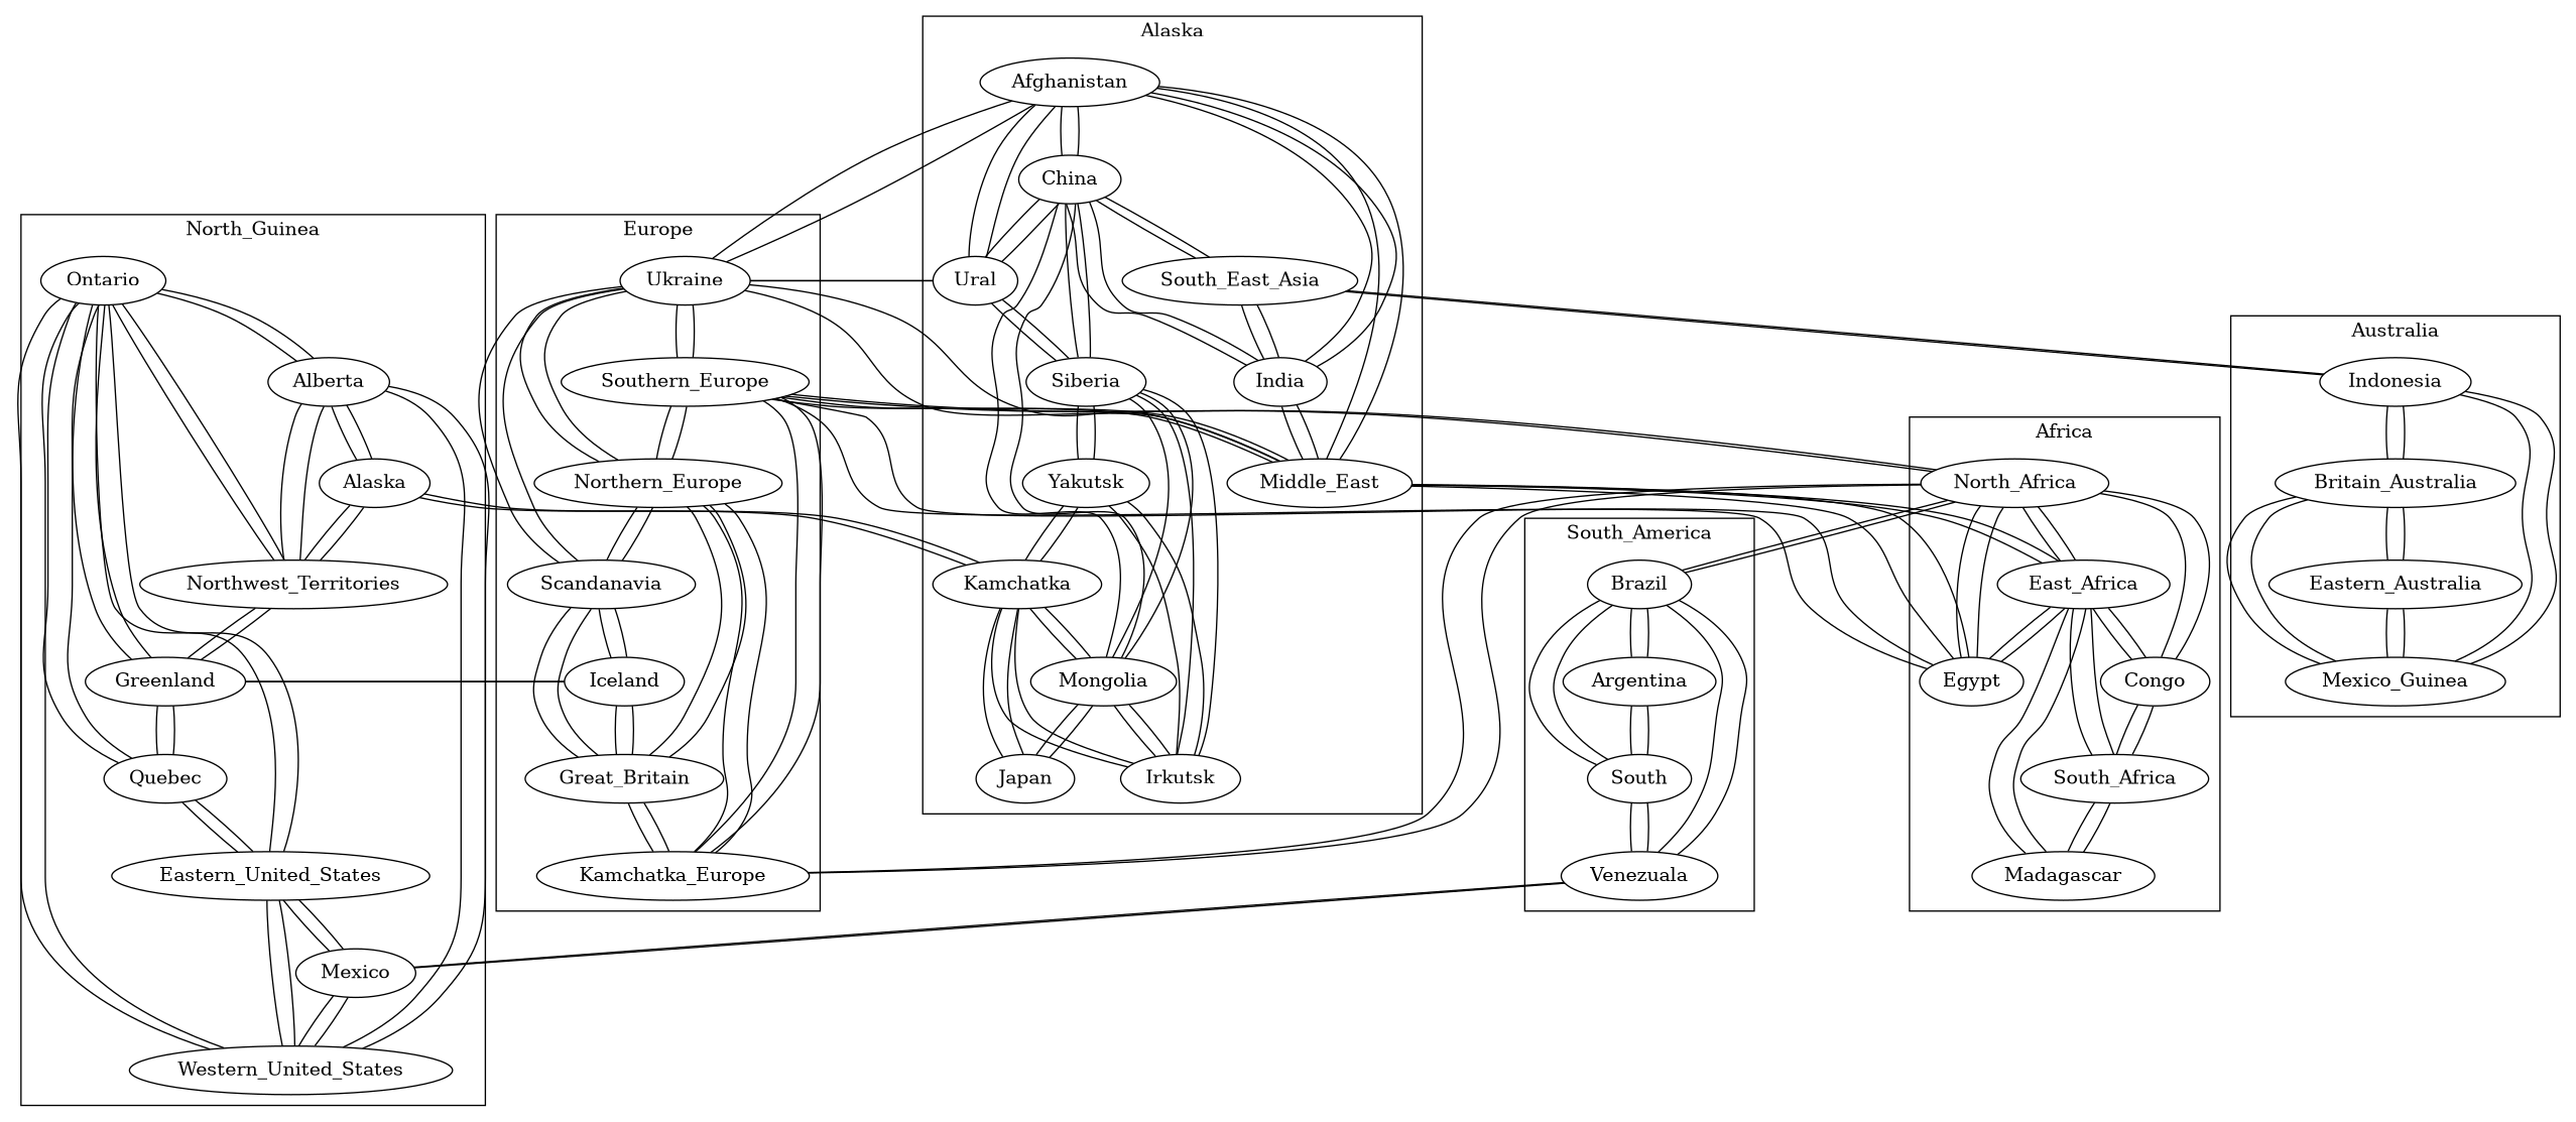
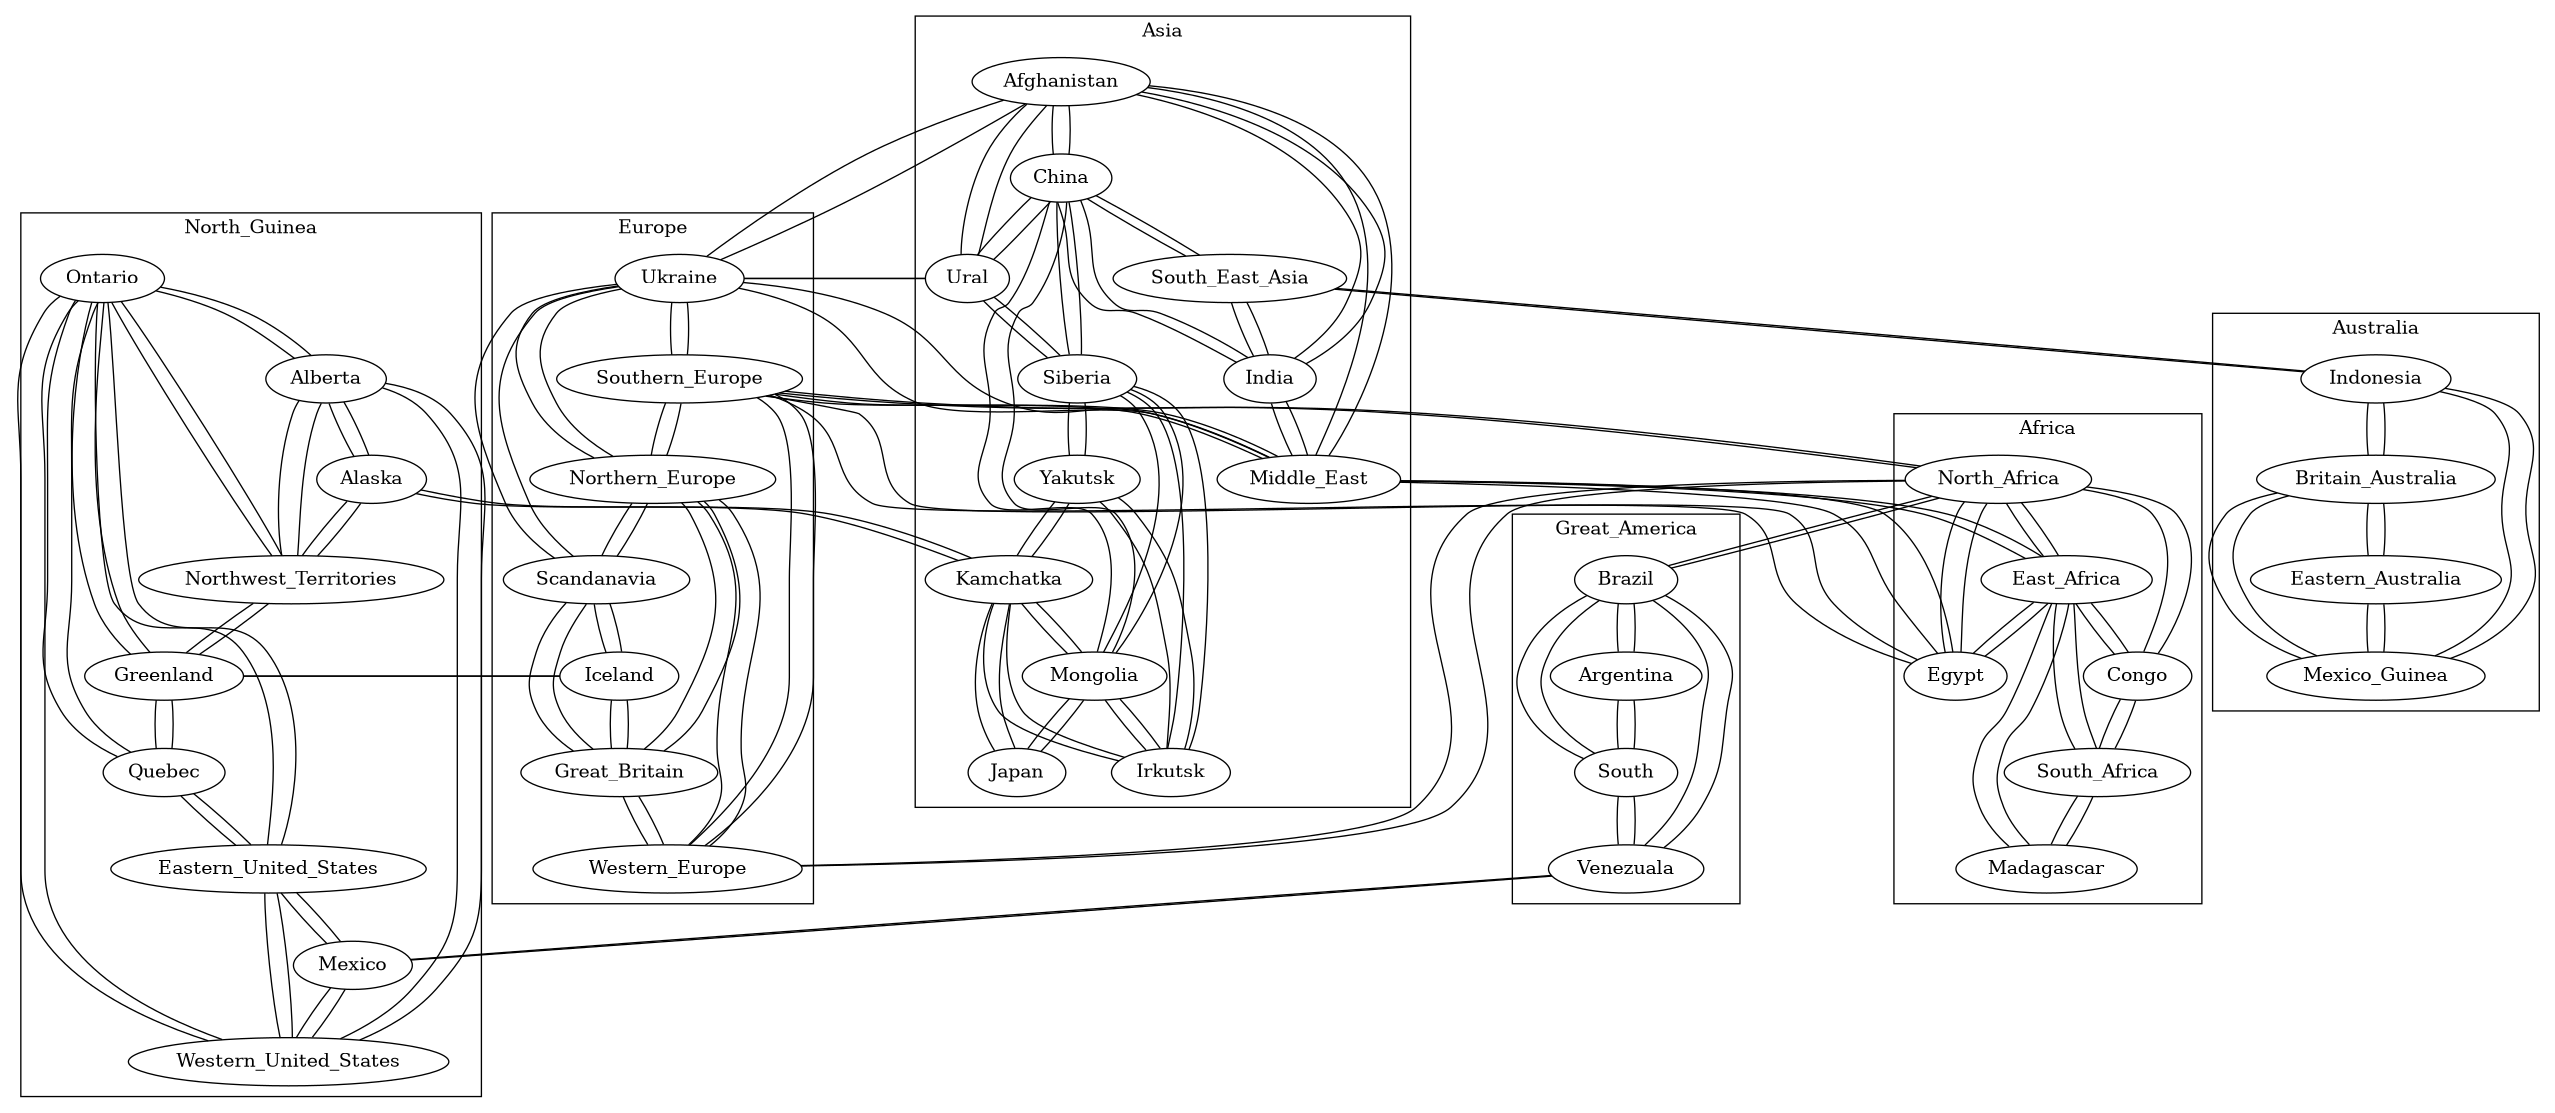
  graph {
    Ukraine
    Southern_Europe
-   Western_Europe [label=Kamchatka_Europe]
+   Western_Europe
    Northern_Europe
    Great_Britain
    Iceland
    Scandanavia
    Indonesia
    n9 [label=Britain_Australia]
    n10 [label=Mexico_Guinea]
    Eastern_Australia
    North_Africa
    Madagascar
    East_Africa
    South_Africa
    Egypt
    Congo
    Afghanistan
    China
    Ural
    Middle_East
    India
    Mongolia
    Japan
    Kamchatka
    Irkutsk
    Siberia
    Yakutsk
    South_East_Asia
    Ontario
    Alberta
    Greenland
    Quebec
    Eastern_United_States
    Western_United_States
    Northwest_Territories
    Mexico
    Alaska
    Brazil
    Argentina
    n41 [label=South]
    Venezuala
    subgraph cluster_1 {
      label=Europe
      Ukraine
      Southern_Europe
      Western_Europe
      Northern_Europe
      Great_Britain
      Iceland
      Scandanavia
    }
    subgraph cluster_2 {
      label=Australia
      Indonesia
      n9
      n10
      Eastern_Australia
    }
    subgraph cluster_3 {
      label=Africa
      North_Africa
      Madagascar
      East_Africa
      South_Africa
      Egypt
      Congo
    }
    subgraph cluster_4 {
-     label=Alaska
+     label=Asia
      Afghanistan
      China
      Ural
      Middle_East
      India
      Mongolia
      Japan
      Kamchatka
      Irkutsk
      Siberia
      Yakutsk
      South_East_Asia
    }
    subgraph cluster_5 {
      label=North_Guinea
      Ontario
      Alberta
      Greenland
      Quebec
      Eastern_United_States
      Western_United_States
      Northwest_Territories
      Mexico
      Alaska
    }
    subgraph cluster_6 {
-     label=South_America
+     label=Great_America
      Brazil
      Argentina
      n41
      Venezuala
    }
    Ukraine -- Southern_Europe
    Ukraine -- Northern_Europe
    Ukraine -- Scandanavia
    Ukraine -- Afghanistan
    Ukraine -- Ural
    Ukraine -- Middle_East
    Southern_Europe -- Ukraine
    Southern_Europe -- Western_Europe
    Southern_Europe -- Northern_Europe
    Southern_Europe -- North_Africa
    Southern_Europe -- Egypt
    Southern_Europe -- Middle_East
    Western_Europe -- Southern_Europe
    Western_Europe -- Northern_Europe
    Western_Europe -- Great_Britain
    Western_Europe -- North_Africa
    Northern_Europe -- Ukraine
    Northern_Europe -- Southern_Europe
    Northern_Europe -- Western_Europe
    Northern_Europe -- Great_Britain
    Northern_Europe -- Scandanavia
    Great_Britain -- Western_Europe
    Great_Britain -- Northern_Europe
    Great_Britain -- Iceland
    Great_Britain -- Scandanavia
    Iceland -- Great_Britain
    Iceland -- Scandanavia
    Iceland -- Greenland
    Scandanavia -- Ukraine
    Scandanavia -- Northern_Europe
    Scandanavia -- Great_Britain
    Scandanavia -- Iceland
    Indonesia -- n9
    Indonesia -- n10
    Indonesia -- South_East_Asia
    n9 -- Indonesia
    n9 -- n10
    n9 -- Eastern_Australia
    n10 -- Indonesia
    n10 -- n9
    n10 -- Eastern_Australia
    Eastern_Australia -- n9
    Eastern_Australia -- n10
    North_Africa -- Southern_Europe
    North_Africa -- Western_Europe
    North_Africa -- East_Africa
    North_Africa -- Egypt
    North_Africa -- Congo
    North_Africa -- Brazil
    Madagascar -- East_Africa
    Madagascar -- South_Africa
    East_Africa -- North_Africa
    East_Africa -- Madagascar
    East_Africa -- South_Africa
    East_Africa -- Egypt
    East_Africa -- Congo
    East_Africa -- Middle_East
    South_Africa -- Madagascar
    South_Africa -- East_Africa
    South_Africa -- Congo
    Egypt -- Southern_Europe
    Egypt -- North_Africa
    Egypt -- East_Africa
    Egypt -- Middle_East
    Congo -- North_Africa
    Congo -- East_Africa
    Congo -- South_Africa
    Afghanistan -- Ukraine
    Afghanistan -- China
    Afghanistan -- Ural
    Afghanistan -- Middle_East
    Afghanistan -- India
    China -- Afghanistan
    China -- Ural
    China -- India
    China -- Mongolia
    China -- Siberia
    China -- South_East_Asia
    Ural -- Ukraine
    Ural -- Afghanistan
    Ural -- China
    Ural -- Siberia
    Middle_East -- Ukraine
    Middle_East -- Southern_Europe
    Middle_East -- East_Africa
    Middle_East -- Egypt
    Middle_East -- Afghanistan
    Middle_East -- India
    India -- Afghanistan
    India -- China
    India -- Middle_East
    India -- South_East_Asia
    Mongolia -- China
    Mongolia -- Japan
    Mongolia -- Kamchatka
    Mongolia -- Irkutsk
    Mongolia -- Siberia
    Japan -- Mongolia
    Japan -- Kamchatka
    Kamchatka -- Mongolia
    Kamchatka -- Japan
    Kamchatka -- Irkutsk
    Kamchatka -- Yakutsk
    Kamchatka -- Alaska
    Irkutsk -- Mongolia
    Irkutsk -- Kamchatka
    Irkutsk -- Siberia
    Irkutsk -- Yakutsk
    Siberia -- China
    Siberia -- Ural
    Siberia -- Mongolia
    Siberia -- Irkutsk
    Siberia -- Yakutsk
    Yakutsk -- Kamchatka
    Yakutsk -- Irkutsk
    Yakutsk -- Siberia
    South_East_Asia -- Indonesia
    South_East_Asia -- China
    South_East_Asia -- India
    Ontario -- Alberta
    Ontario -- Greenland
    Ontario -- Quebec
    Ontario -- Eastern_United_States
    Ontario -- Western_United_States
    Ontario -- Northwest_Territories
    Alberta -- Ontario
    Alberta -- Western_United_States
    Alberta -- Northwest_Territories
    Alberta -- Alaska
    Greenland -- Iceland
    Greenland -- Ontario
    Greenland -- Quebec
    Greenland -- Northwest_Territories
    Quebec -- Ontario
    Quebec -- Greenland
    Quebec -- Eastern_United_States
    Eastern_United_States -- Ontario
    Eastern_United_States -- Quebec
    Eastern_United_States -- Western_United_States
    Eastern_United_States -- Mexico
    Western_United_States -- Ontario
    Western_United_States -- Alberta
    Western_United_States -- Eastern_United_States
    Western_United_States -- Mexico
    Northwest_Territories -- Ontario
    Northwest_Territories -- Alberta
    Northwest_Territories -- Greenland
    Northwest_Territories -- Alaska
    Mexico -- Eastern_United_States
    Mexico -- Western_United_States
    Mexico -- Venezuala
    Alaska -- Kamchatka
    Alaska -- Alberta
    Alaska -- Northwest_Territories
    Brazil -- North_Africa
    Brazil -- Argentina
    Brazil -- n41
    Brazil -- Venezuala
    Argentina -- Brazil
    Argentina -- n41
    n41 -- Brazil
    n41 -- Argentina
    n41 -- Venezuala
    Venezuala -- Mexico
    Venezuala -- Brazil
    Venezuala -- n41
  }
